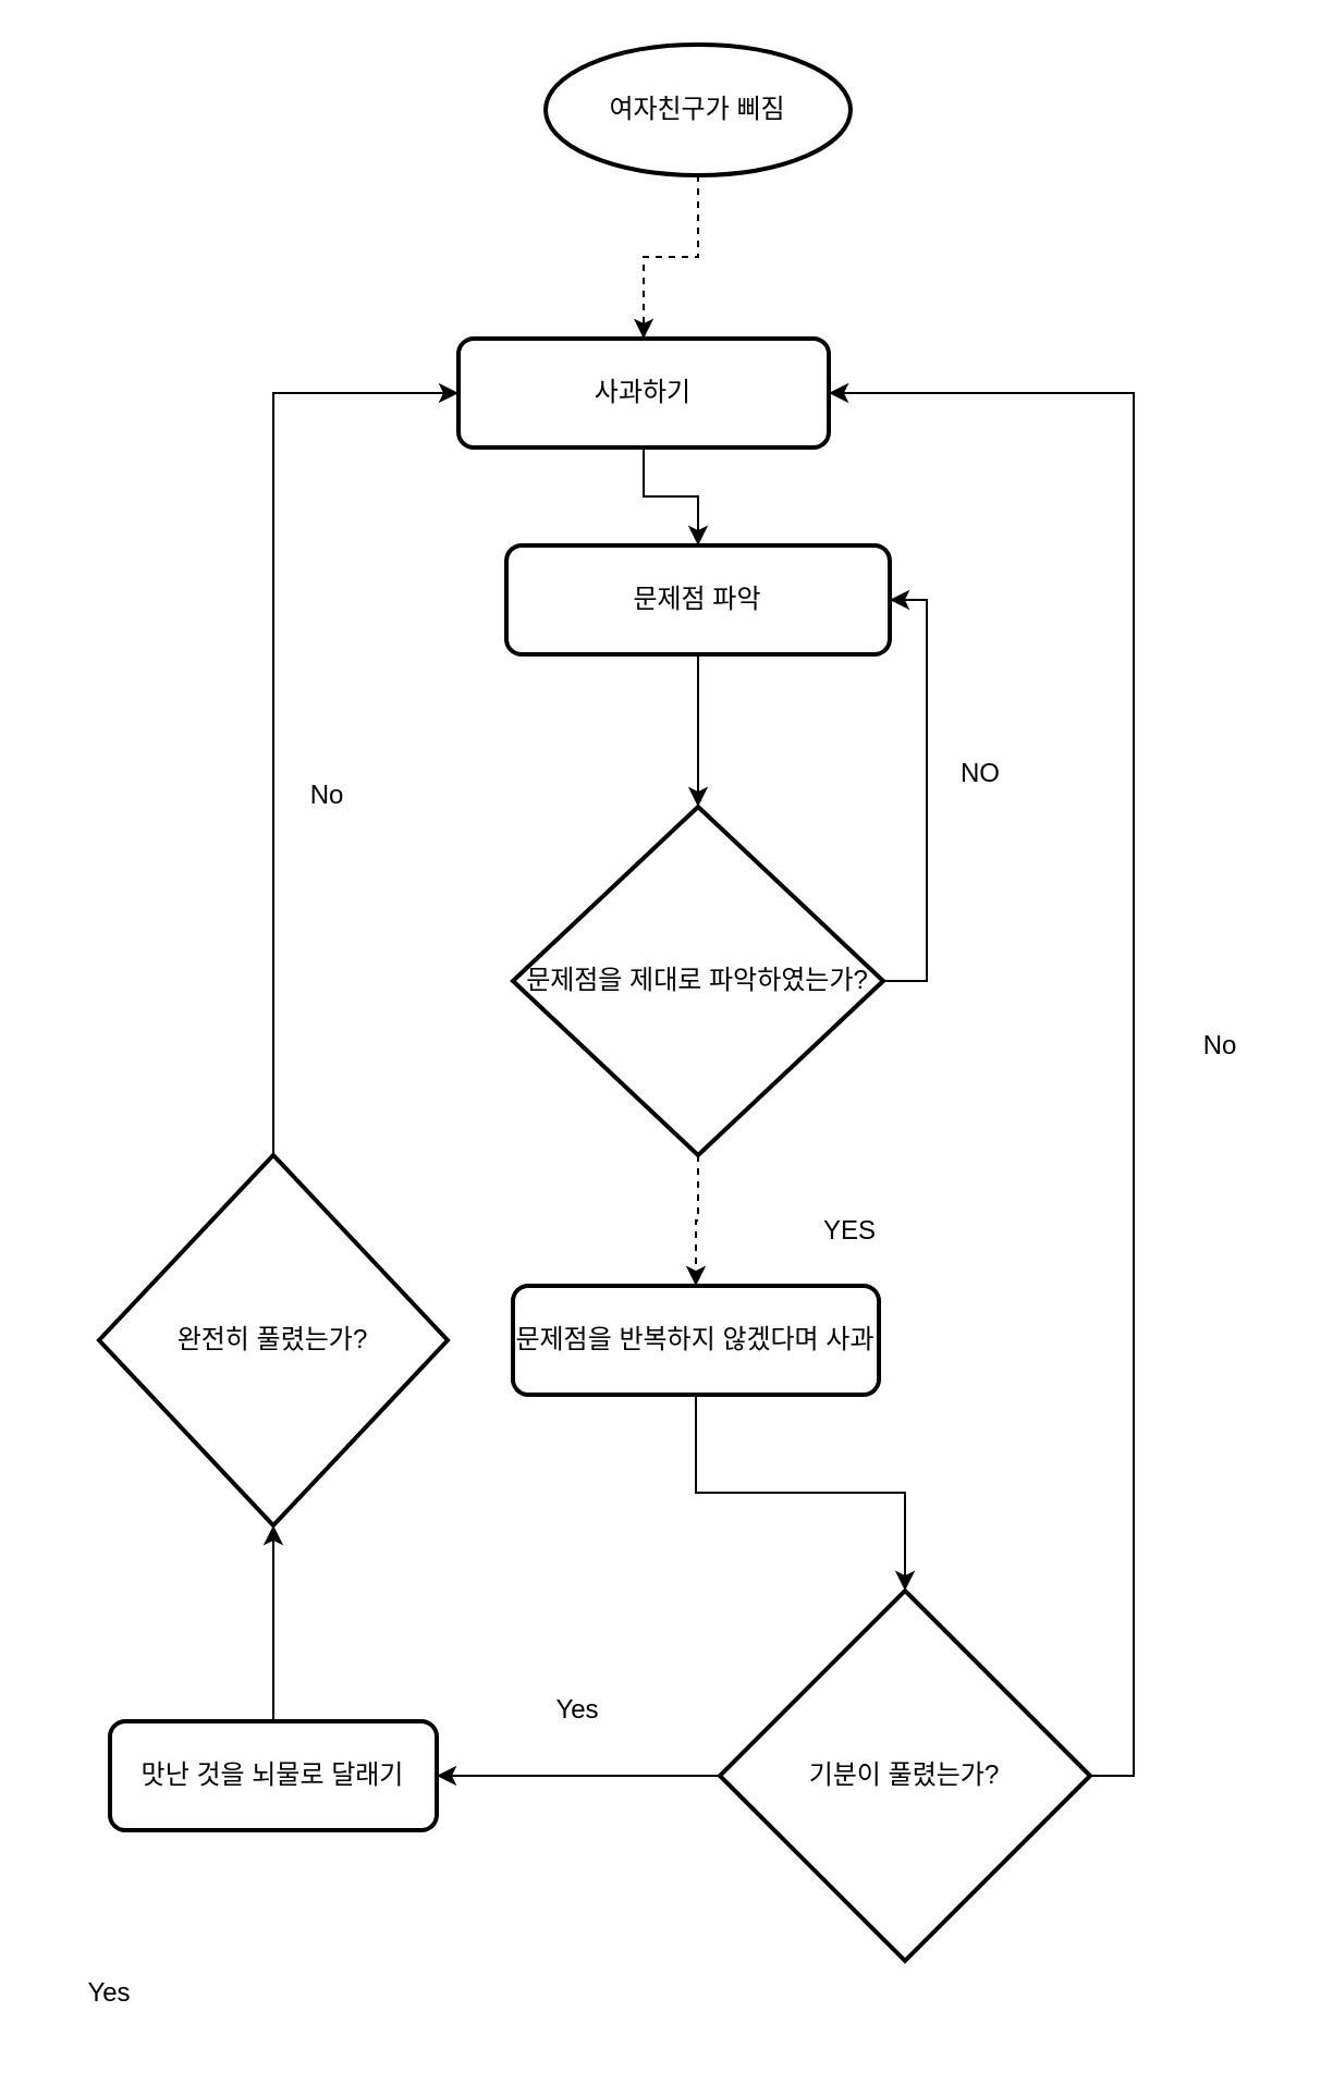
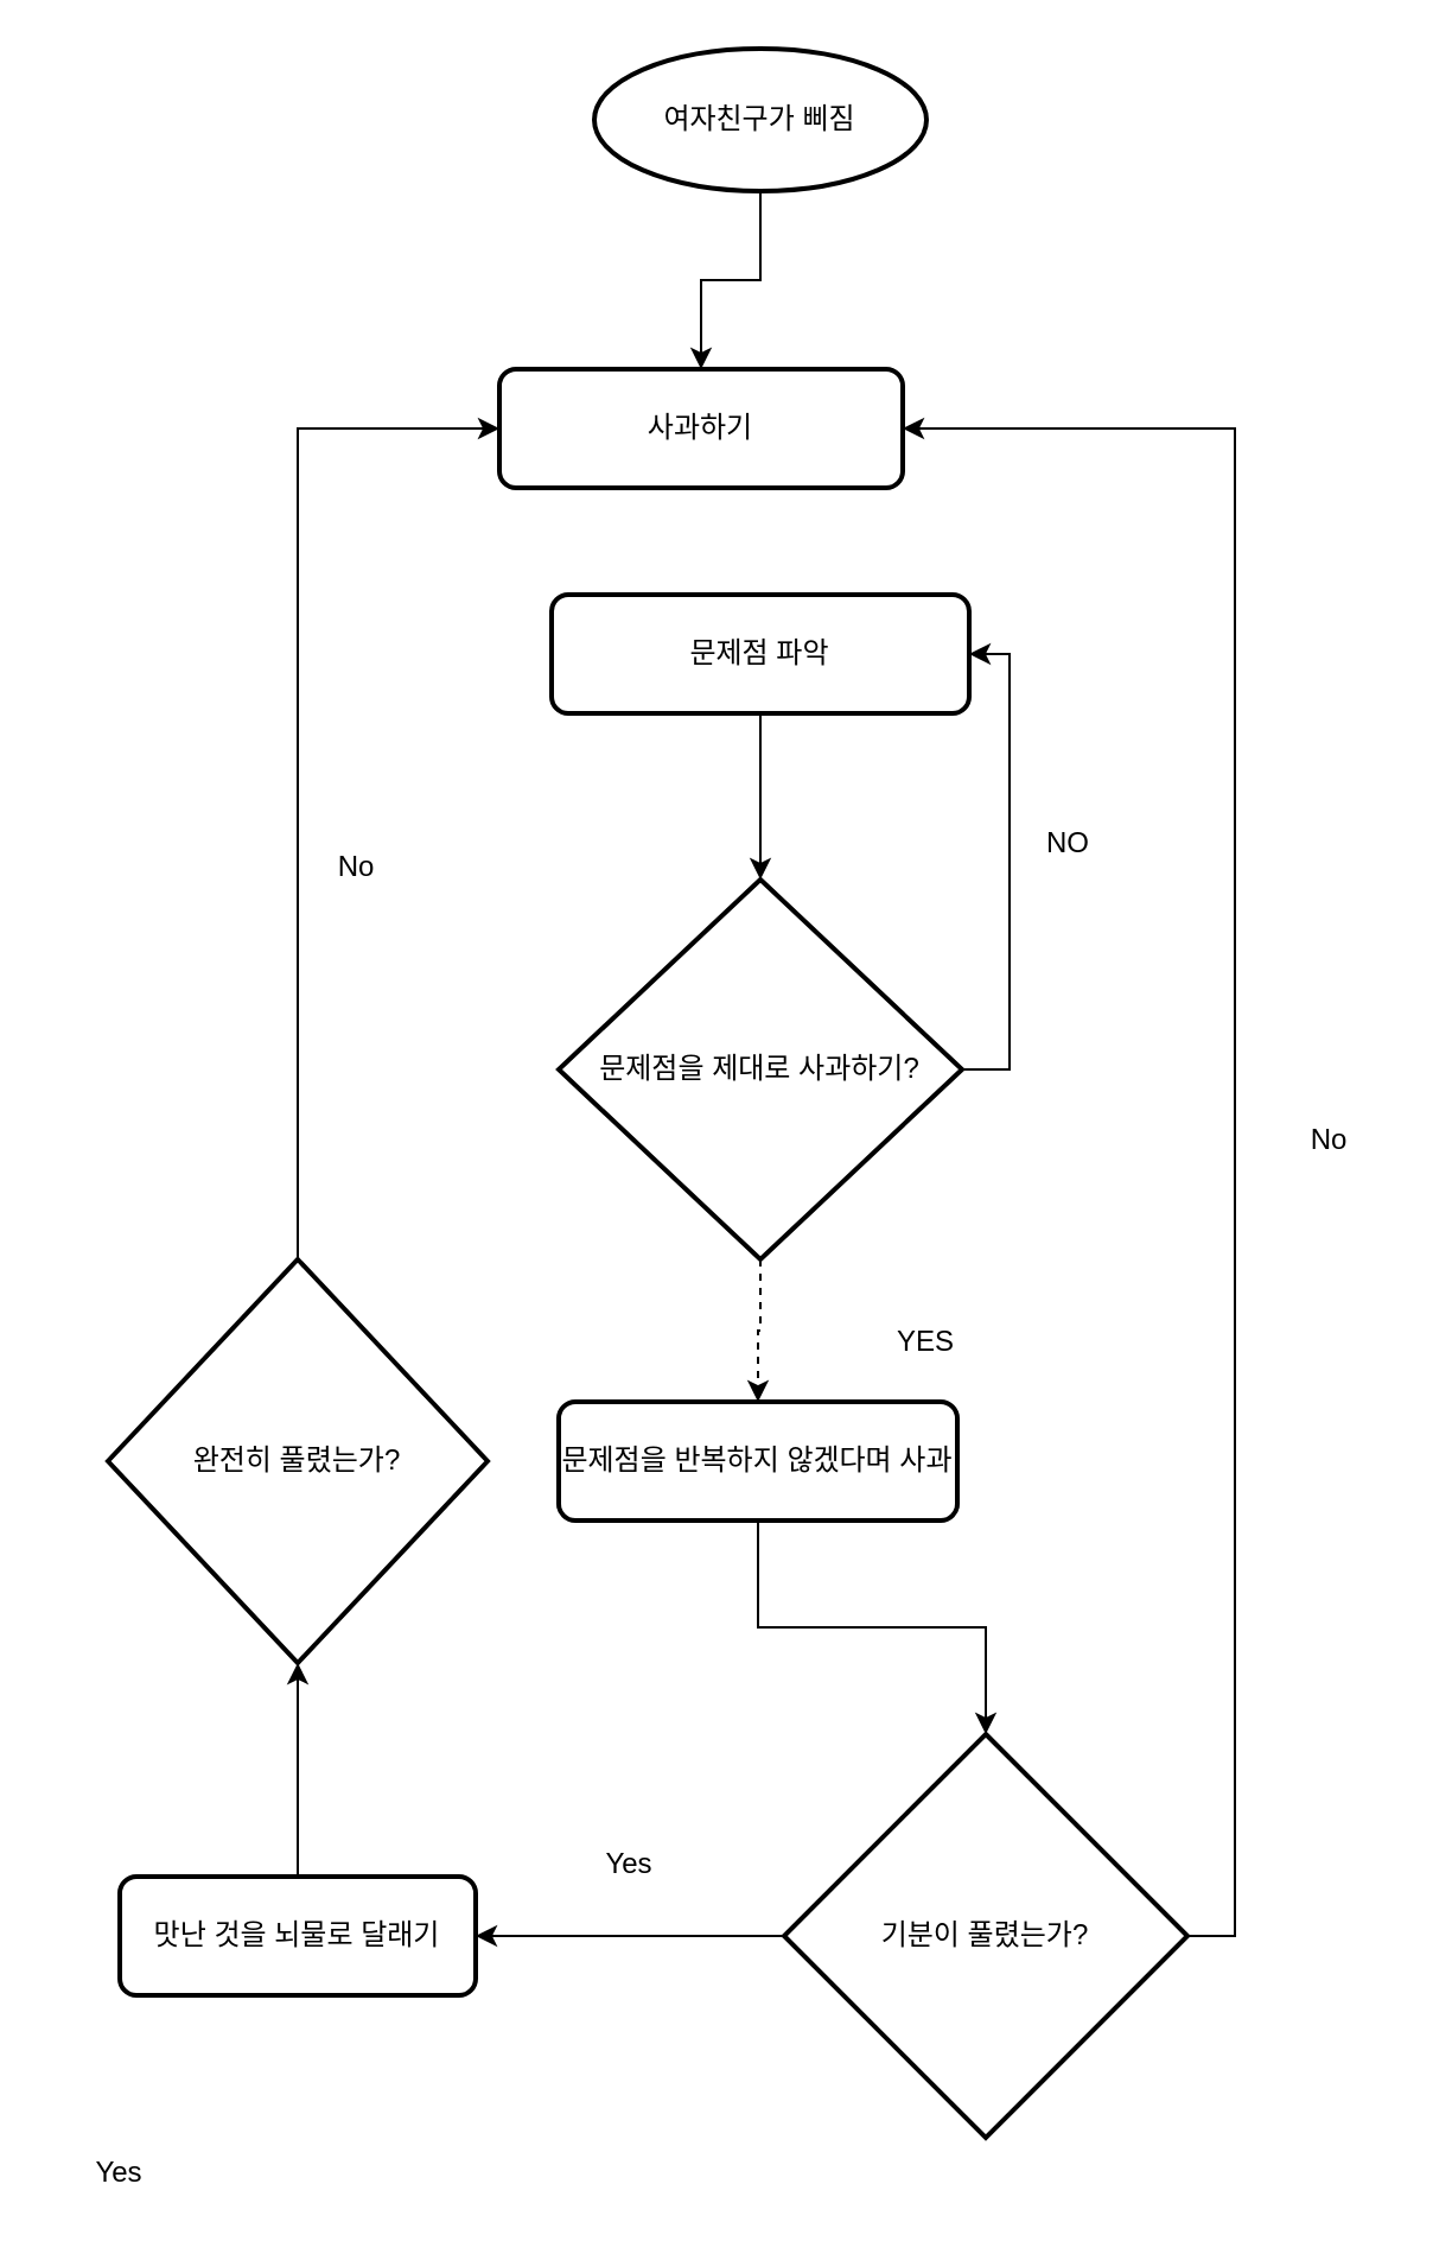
  <mxCell id="0" />
  <mxCell id="1" parent="0" />
- <mxCell id="2" style="edgeStyle=orthogonalEdgeStyle;rounded=0;orthogonalLoop=1;jettySize=auto;html=1;exitX=0.5;exitY=1;exitDx=0;exitDy=0;exitPerimeter=0;dashed=1;" parent="1" source="3" target="9" edge="1"><mxGeometry relative="1" as="geometry" /></mxCell>
+ <mxCell id="2" style="edgeStyle=orthogonalEdgeStyle;rounded=0;orthogonalLoop=1;jettySize=auto;html=1;exitX=0.5;exitY=1;exitDx=0;exitDy=0;exitPerimeter=0;" parent="1" source="3" target="9" edge="1"><mxGeometry relative="1" as="geometry" /></mxCell>
  <mxCell id="3" value="여자친구가 삐짐" style="strokeWidth=2;html=1;shape=mxgraph.flowchart.start_1;whiteSpace=wrap;" parent="1" vertex="1"><mxGeometry x="250" y="20" width="140" height="60" as="geometry" /></mxCell>
  <mxCell id="4" value="문제점 파악" style="rounded=1;whiteSpace=wrap;html=1;absoluteArcSize=1;arcSize=14;strokeWidth=2;" parent="1" vertex="1"><mxGeometry x="232" y="250" width="176" height="50" as="geometry" /></mxCell>
  <mxCell id="5" style="edgeStyle=orthogonalEdgeStyle;rounded=0;orthogonalLoop=1;jettySize=auto;html=1;exitX=1;exitY=0.5;exitDx=0;exitDy=0;exitPerimeter=0;entryX=1;entryY=0.5;entryDx=0;entryDy=0;" parent="1" source="7" target="4" edge="1"><mxGeometry relative="1" as="geometry" /></mxCell>
  <mxCell id="6" style="edgeStyle=orthogonalEdgeStyle;rounded=0;orthogonalLoop=1;jettySize=auto;html=1;exitX=0.5;exitY=1;exitDx=0;exitDy=0;exitPerimeter=0;entryX=0.5;entryY=0;entryDx=0;entryDy=0;dashed=1;" parent="1" source="7" target="13" edge="1"><mxGeometry relative="1" as="geometry" /></mxCell>
- <mxCell id="7" value="문제점을 제대로 파악하였는가?" style="strokeWidth=2;html=1;shape=mxgraph.flowchart.decision;whiteSpace=wrap;" parent="1" vertex="1"><mxGeometry x="235" y="370" width="170" height="160" as="geometry" /></mxCell>
- <mxCell id="8" style="edgeStyle=orthogonalEdgeStyle;rounded=0;orthogonalLoop=1;jettySize=auto;html=1;exitX=0.5;exitY=1;exitDx=0;exitDy=0;entryX=0.5;entryY=0;entryDx=0;entryDy=0;" parent="1" source="9" target="4" edge="1"><mxGeometry relative="1" as="geometry" /></mxCell>
+ <mxCell id="7" value="문제점을 제대로 사과하기?" style="strokeWidth=2;html=1;shape=mxgraph.flowchart.decision;whiteSpace=wrap;" parent="1" vertex="1"><mxGeometry x="235" y="370" width="170" height="160" as="geometry" /></mxCell>
  <mxCell id="9" value="사과하기" style="rounded=1;whiteSpace=wrap;html=1;absoluteArcSize=1;arcSize=14;strokeWidth=2;" parent="1" vertex="1"><mxGeometry x="210" y="155" width="170" height="50" as="geometry" /></mxCell>
  <mxCell id="10" style="edgeStyle=orthogonalEdgeStyle;rounded=0;orthogonalLoop=1;jettySize=auto;html=1;exitX=0.5;exitY=1;exitDx=0;exitDy=0;entryX=0.5;entryY=0;entryDx=0;entryDy=0;entryPerimeter=0;" parent="1" source="4" target="7" edge="1"><mxGeometry relative="1" as="geometry" /></mxCell>
  <mxCell id="11" value="NO" style="text;html=1;align=center;verticalAlign=middle;whiteSpace=wrap;rounded=0;" parent="1" vertex="1"><mxGeometry x="420" y="340" width="60" height="30" as="geometry" /></mxCell>
  <mxCell id="12" value="YES" style="text;html=1;align=center;verticalAlign=middle;whiteSpace=wrap;rounded=0;" parent="1" vertex="1"><mxGeometry x="360" y="550" width="60" height="30" as="geometry" /></mxCell>
  <mxCell id="13" value="문제점을 반복하지 않겠다며 사과" style="rounded=1;whiteSpace=wrap;html=1;absoluteArcSize=1;arcSize=14;strokeWidth=2;" parent="1" vertex="1"><mxGeometry x="235" y="590" width="168" height="50" as="geometry" /></mxCell>
  <mxCell id="14" style="edgeStyle=orthogonalEdgeStyle;rounded=0;orthogonalLoop=1;jettySize=auto;html=1;exitX=1;exitY=0.5;exitDx=0;exitDy=0;exitPerimeter=0;entryX=1;entryY=0.5;entryDx=0;entryDy=0;" parent="1" source="16" target="9" edge="1"><mxGeometry relative="1" as="geometry" /></mxCell>
  <mxCell id="15" style="edgeStyle=orthogonalEdgeStyle;rounded=0;orthogonalLoop=1;jettySize=auto;html=1;exitX=0;exitY=0.5;exitDx=0;exitDy=0;exitPerimeter=0;entryX=1;entryY=0.5;entryDx=0;entryDy=0;" parent="1" source="16" target="19" edge="1"><mxGeometry relative="1" as="geometry" /></mxCell>
  <mxCell id="16" value="기분이 풀렸는가?" style="strokeWidth=2;html=1;shape=mxgraph.flowchart.decision;whiteSpace=wrap;" parent="1" vertex="1"><mxGeometry x="330" y="730" width="170" height="170" as="geometry" /></mxCell>
  <mxCell id="17" style="edgeStyle=orthogonalEdgeStyle;rounded=0;orthogonalLoop=1;jettySize=auto;html=1;exitX=0.5;exitY=1;exitDx=0;exitDy=0;entryX=0.5;entryY=0;entryDx=0;entryDy=0;entryPerimeter=0;" parent="1" source="13" target="16" edge="1"><mxGeometry relative="1" as="geometry" /></mxCell>
  <mxCell id="18" value="No" style="text;html=1;align=center;verticalAlign=middle;whiteSpace=wrap;rounded=0;" parent="1" vertex="1"><mxGeometry x="530" y="465" width="60" height="30" as="geometry" /></mxCell>
  <mxCell id="19" value="맛난 것을 뇌물로 달래기" style="rounded=1;whiteSpace=wrap;html=1;absoluteArcSize=1;arcSize=14;strokeWidth=2;" parent="1" vertex="1"><mxGeometry x="50" y="790" width="150" height="50" as="geometry" /></mxCell>
  <mxCell id="20" style="edgeStyle=orthogonalEdgeStyle;rounded=0;orthogonalLoop=1;jettySize=auto;html=1;exitX=0.5;exitY=0;exitDx=0;exitDy=0;exitPerimeter=0;entryX=0;entryY=0.5;entryDx=0;entryDy=0;" parent="1" source="21" target="9" edge="1"><mxGeometry relative="1" as="geometry" /></mxCell>
  <mxCell id="21" value="완전히 풀렸는가?" style="strokeWidth=2;html=1;shape=mxgraph.flowchart.decision;whiteSpace=wrap;" parent="1" vertex="1"><mxGeometry x="45" y="530" width="160" height="170" as="geometry" /></mxCell>
  <mxCell id="22" style="edgeStyle=orthogonalEdgeStyle;rounded=0;orthogonalLoop=1;jettySize=auto;html=1;exitX=0.5;exitY=0;exitDx=0;exitDy=0;entryX=0.5;entryY=1;entryDx=0;entryDy=0;entryPerimeter=0;" parent="1" source="19" target="21" edge="1"><mxGeometry relative="1" as="geometry" /></mxCell>
  <mxCell id="23" value="No" style="text;html=1;align=center;verticalAlign=middle;whiteSpace=wrap;rounded=0;" parent="1" vertex="1"><mxGeometry x="120" y="350" width="60" height="30" as="geometry" /></mxCell>
  <mxCell id="24" value="Yes" style="text;html=1;align=center;verticalAlign=middle;whiteSpace=wrap;rounded=0;" parent="1" vertex="1"><mxGeometry x="20" y="900" width="60" height="30" as="geometry" /></mxCell>
  <mxCell id="25" value="Yes" style="text;html=1;align=center;verticalAlign=middle;whiteSpace=wrap;rounded=0;" vertex="1" parent="1"><mxGeometry x="235" y="770" width="60" height="30" as="geometry" /></mxCell>
